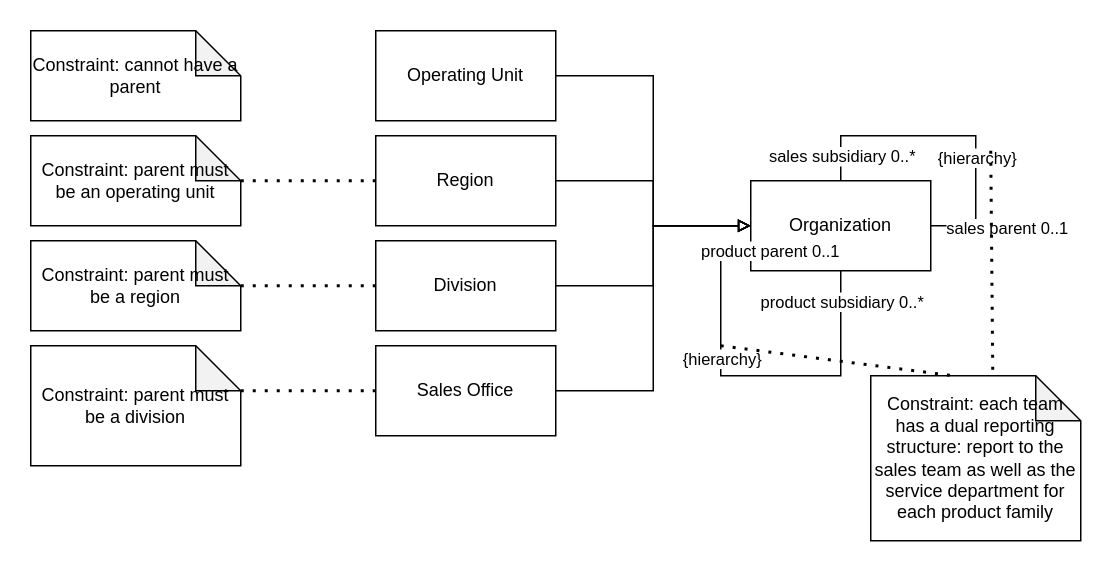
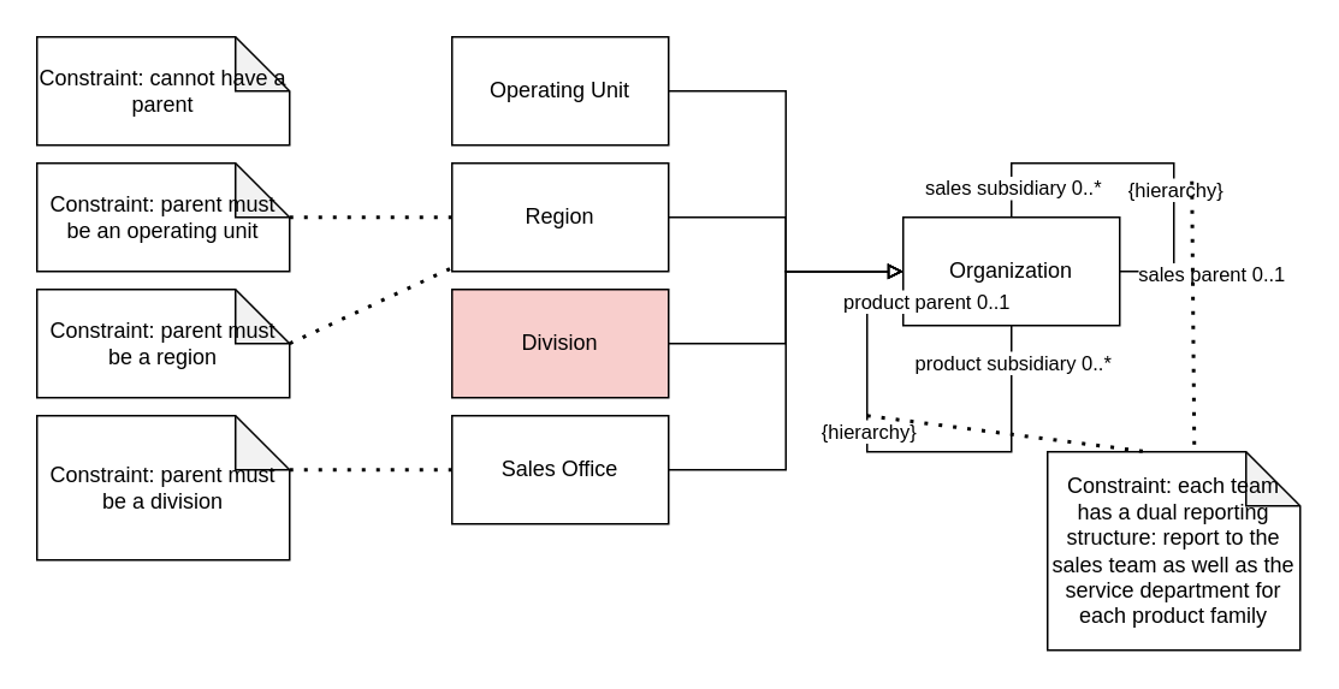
  <mxCell id="0" />
  <mxCell id="1" parent="0" />
  <mxCell id="2" value="Organization" style="rounded=0;whiteSpace=wrap;html=1;" parent="1" vertex="1"><mxGeometry x="500" y="120" width="120" height="60" as="geometry" /></mxCell>
  <mxCell id="3" style="edgeStyle=orthogonalEdgeStyle;rounded=0;orthogonalLoop=1;jettySize=auto;html=1;endArrow=none;endFill=0;" parent="1" source="2" target="2" edge="1"><mxGeometry relative="1" as="geometry"><Array as="points"><mxPoint x="560" y="90" /><mxPoint x="650" y="90" /><mxPoint x="650" y="150" /></Array></mxGeometry></mxCell>
  <mxCell id="4" value="sales subsidiary 0..*" style="edgeLabel;html=1;align=center;verticalAlign=middle;resizable=0;points=[];" parent="3" vertex="1" connectable="0"><mxGeometry x="-0.841" relative="1" as="geometry"><mxPoint as="offset" /></mxGeometry></mxCell>
  <mxCell id="5" value="sales parent 0..1" style="edgeLabel;html=1;align=center;verticalAlign=middle;resizable=0;points=[];" parent="3" vertex="1" connectable="0"><mxGeometry x="0.837" y="1" relative="1" as="geometry"><mxPoint x="33" as="offset" /></mxGeometry></mxCell>
  <mxCell id="6" value="{hierarchy}" style="edgeLabel;html=1;align=center;verticalAlign=middle;resizable=0;points=[];" parent="3" vertex="1" connectable="0"><mxGeometry x="0.273" relative="1" as="geometry"><mxPoint as="offset" /></mxGeometry></mxCell>
  <mxCell id="7" value="" style="edgeStyle=elbowEdgeStyle;elbow=horizontal;endArrow=block;html=1;rounded=0;entryX=0;entryY=0.5;entryDx=0;entryDy=0;endFill=0;exitX=1;exitY=0.5;exitDx=0;exitDy=0;" parent="1" source="9" target="2" edge="1"><mxGeometry width="50" height="50" relative="1" as="geometry"><mxPoint x="380" y="190" as="sourcePoint" /><mxPoint x="430" y="140" as="targetPoint" /></mxGeometry></mxCell>
  <mxCell id="8" value="Region" style="rounded=0;whiteSpace=wrap;html=1;" parent="1" vertex="1"><mxGeometry x="250" y="90" width="120" height="60" as="geometry" /></mxCell>
  <mxCell id="9" value="Operating Unit" style="rounded=0;whiteSpace=wrap;html=1;" parent="1" vertex="1"><mxGeometry x="250" y="20" width="120" height="60" as="geometry" /></mxCell>
- <mxCell id="10" value="Division" style="rounded=0;whiteSpace=wrap;html=1;" parent="1" vertex="1"><mxGeometry x="250" y="160" width="120" height="60" as="geometry" /></mxCell>
+ <mxCell id="10" value="Division" style="rounded=0;whiteSpace=wrap;html=1;fillColor=#f8cecc;" parent="1" vertex="1"><mxGeometry x="250" y="160" width="120" height="60" as="geometry" /></mxCell>
  <mxCell id="11" value="Sales Office" style="rounded=0;whiteSpace=wrap;html=1;" parent="1" vertex="1"><mxGeometry x="250" y="230" width="120" height="60" as="geometry" /></mxCell>
  <mxCell id="12" value="" style="edgeStyle=elbowEdgeStyle;elbow=horizontal;endArrow=block;html=1;rounded=0;exitX=1;exitY=0.5;exitDx=0;exitDy=0;endFill=0;" parent="1" source="8" edge="1"><mxGeometry width="50" height="50" relative="1" as="geometry"><mxPoint x="390" y="260" as="sourcePoint" /><mxPoint x="500" y="150" as="targetPoint" /><Array as="points" /></mxGeometry></mxCell>
  <mxCell id="13" value="" style="edgeStyle=elbowEdgeStyle;elbow=horizontal;endArrow=block;html=1;rounded=0;entryX=0;entryY=0.5;entryDx=0;entryDy=0;exitX=1;exitY=0.5;exitDx=0;exitDy=0;endFill=0;" parent="1" source="10" target="2" edge="1"><mxGeometry width="50" height="50" relative="1" as="geometry"><mxPoint x="420" y="280" as="sourcePoint" /><mxPoint x="470" y="230" as="targetPoint" /></mxGeometry></mxCell>
  <mxCell id="14" value="" style="edgeStyle=elbowEdgeStyle;elbow=horizontal;endArrow=block;html=1;rounded=0;endFill=0;" parent="1" source="11" edge="1"><mxGeometry width="50" height="50" relative="1" as="geometry"><mxPoint x="440" y="200" as="sourcePoint" /><mxPoint x="500" y="150" as="targetPoint" /></mxGeometry></mxCell>
  <mxCell id="15" value="Constraint: parent must be an operating unit" style="shape=note;whiteSpace=wrap;html=1;backgroundOutline=1;darkOpacity=0.05;" parent="1" vertex="1"><mxGeometry x="20" y="90" width="140" height="60" as="geometry" /></mxCell>
  <mxCell id="16" value="" style="endArrow=none;dashed=1;html=1;dashPattern=1 3;strokeWidth=2;rounded=0;endFill=0;exitX=0;exitY=0;exitDx=140;exitDy=30;exitPerimeter=0;" parent="1" source="15" target="8" edge="1"><mxGeometry width="50" height="50" relative="1" as="geometry"><mxPoint x="160" y="110" as="sourcePoint" /><mxPoint x="200" y="150" as="targetPoint" /></mxGeometry></mxCell>
  <mxCell id="17" value="Constraint: cannot have a parent" style="shape=note;whiteSpace=wrap;html=1;backgroundOutline=1;darkOpacity=0.05;" parent="1" vertex="1"><mxGeometry x="20" y="20" width="140" height="60" as="geometry" /></mxCell>
  <mxCell id="18" value="Constraint: parent must be a region" style="shape=note;whiteSpace=wrap;html=1;backgroundOutline=1;darkOpacity=0.05;" parent="1" vertex="1"><mxGeometry x="20" y="160" width="140" height="60" as="geometry" /></mxCell>
  <mxCell id="19" value="Constraint: parent must be a division" style="shape=note;whiteSpace=wrap;html=1;backgroundOutline=1;darkOpacity=0.05;" parent="1" vertex="1"><mxGeometry x="20" y="230" width="140" height="80" as="geometry" /></mxCell>
- <mxCell id="20" value="" style="endArrow=none;dashed=1;html=1;dashPattern=1 3;strokeWidth=2;rounded=0;endFill=0;exitX=0;exitY=0;exitDx=140;exitDy=30;exitPerimeter=0;entryX=0;entryY=0.5;entryDx=0;entryDy=0;" parent="1" source="18" target="10" edge="1"><mxGeometry width="50" height="50" relative="1" as="geometry"><mxPoint x="170" y="130" as="sourcePoint" /><mxPoint x="260" y="130" as="targetPoint" /></mxGeometry></mxCell>
+ <mxCell id="20" value="" style="endArrow=none;dashed=1;html=1;dashPattern=1 3;strokeWidth=2;rounded=0;endFill=0;exitX=0;exitY=0;exitDx=140;exitDy=30;exitPerimeter=0;" parent="1" source="18" target="8" edge="1"><mxGeometry width="50" height="50" relative="1" as="geometry"><mxPoint x="170" y="130" as="sourcePoint" /><mxPoint x="260" y="130" as="targetPoint" /></mxGeometry></mxCell>
  <mxCell id="21" value="" style="endArrow=none;dashed=1;html=1;dashPattern=1 3;strokeWidth=2;rounded=0;endFill=0;exitX=0;exitY=0;exitDx=140;exitDy=30;exitPerimeter=0;entryX=0;entryY=0.5;entryDx=0;entryDy=0;" parent="1" source="19" target="11" edge="1"><mxGeometry width="50" height="50" relative="1" as="geometry"><mxPoint x="170" y="200" as="sourcePoint" /><mxPoint x="260" y="200" as="targetPoint" /></mxGeometry></mxCell>
  <mxCell id="22" style="edgeStyle=orthogonalEdgeStyle;rounded=0;orthogonalLoop=1;jettySize=auto;html=1;endArrow=none;endFill=0;exitX=0.5;exitY=1;exitDx=0;exitDy=0;entryX=0;entryY=0.75;entryDx=0;entryDy=0;" parent="1" source="2" target="2" edge="1"><mxGeometry relative="1" as="geometry"><Array as="points"><mxPoint x="560" y="250" /><mxPoint x="480" y="250" /><mxPoint x="480" y="165" /></Array><mxPoint x="560" y="280" as="sourcePoint" /><mxPoint x="620" y="310" as="targetPoint" /></mxGeometry></mxCell>
  <mxCell id="23" value="product subsidiary 0..*" style="edgeLabel;html=1;align=center;verticalAlign=middle;resizable=0;points=[];" parent="22" vertex="1" connectable="0"><mxGeometry x="-0.841" relative="1" as="geometry"><mxPoint as="offset" /></mxGeometry></mxCell>
  <mxCell id="24" value="product parent 0..1" style="edgeLabel;html=1;align=center;verticalAlign=middle;resizable=0;points=[];" parent="22" vertex="1" connectable="0"><mxGeometry x="0.837" y="1" relative="1" as="geometry"><mxPoint x="33" as="offset" /></mxGeometry></mxCell>
  <mxCell id="25" value="{hierarchy}" style="edgeLabel;html=1;align=center;verticalAlign=middle;resizable=0;points=[];" parent="22" vertex="1" connectable="0"><mxGeometry x="0.273" relative="1" as="geometry"><mxPoint as="offset" /></mxGeometry></mxCell>
  <mxCell id="26" value="Constraint: each team has a dual reporting structure: report to the sales team as well as the service department for each product family" style="shape=note;whiteSpace=wrap;html=1;backgroundOutline=1;darkOpacity=0.05;" parent="1" vertex="1"><mxGeometry x="580" y="250" width="140" height="110" as="geometry" /></mxCell>
  <mxCell id="27" value="" style="endArrow=none;dashed=1;html=1;dashPattern=1 3;strokeWidth=2;rounded=0;endFill=0;entryX=0;entryY=0;entryDx=55;entryDy=0;entryPerimeter=0;" parent="1" target="26" edge="1"><mxGeometry width="50" height="50" relative="1" as="geometry"><mxPoint x="480" y="230" as="sourcePoint" /><mxPoint x="260" y="200" as="targetPoint" /></mxGeometry></mxCell>
  <mxCell id="28" value="" style="endArrow=none;dashed=1;html=1;dashPattern=1 3;strokeWidth=2;rounded=0;endFill=0;entryX=0.581;entryY=-0.021;entryDx=0;entryDy=0;entryPerimeter=0;" parent="1" target="26" edge="1"><mxGeometry width="50" height="50" relative="1" as="geometry"><mxPoint x="660" y="100" as="sourcePoint" /><mxPoint x="625" y="310" as="targetPoint" /></mxGeometry></mxCell>
